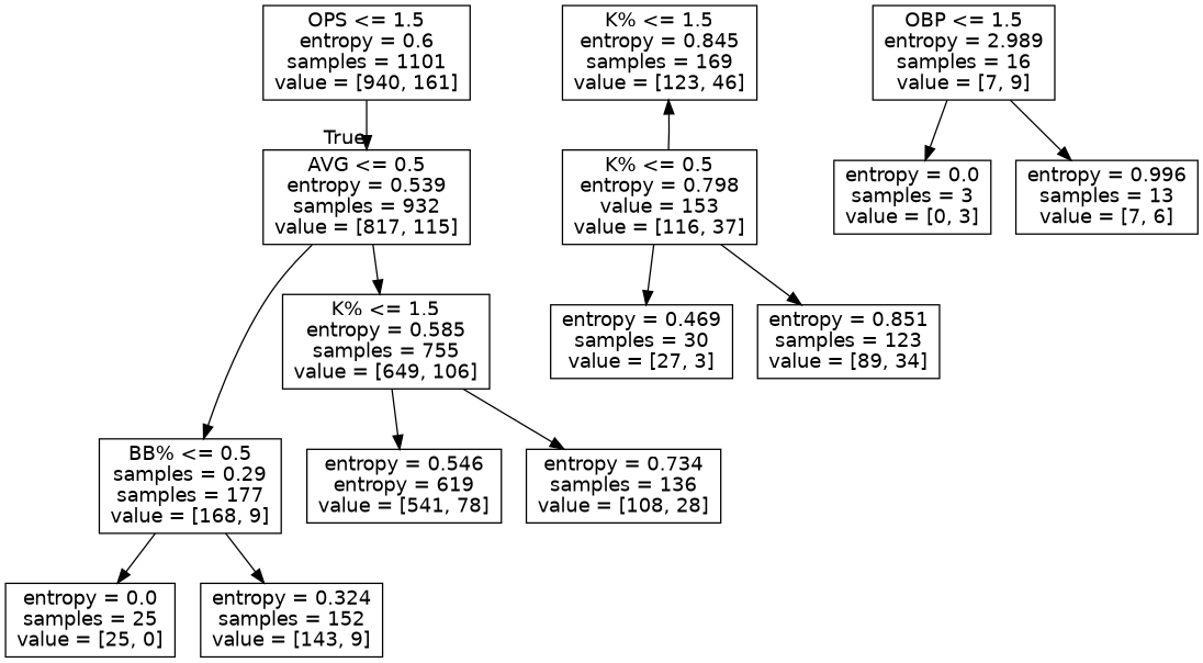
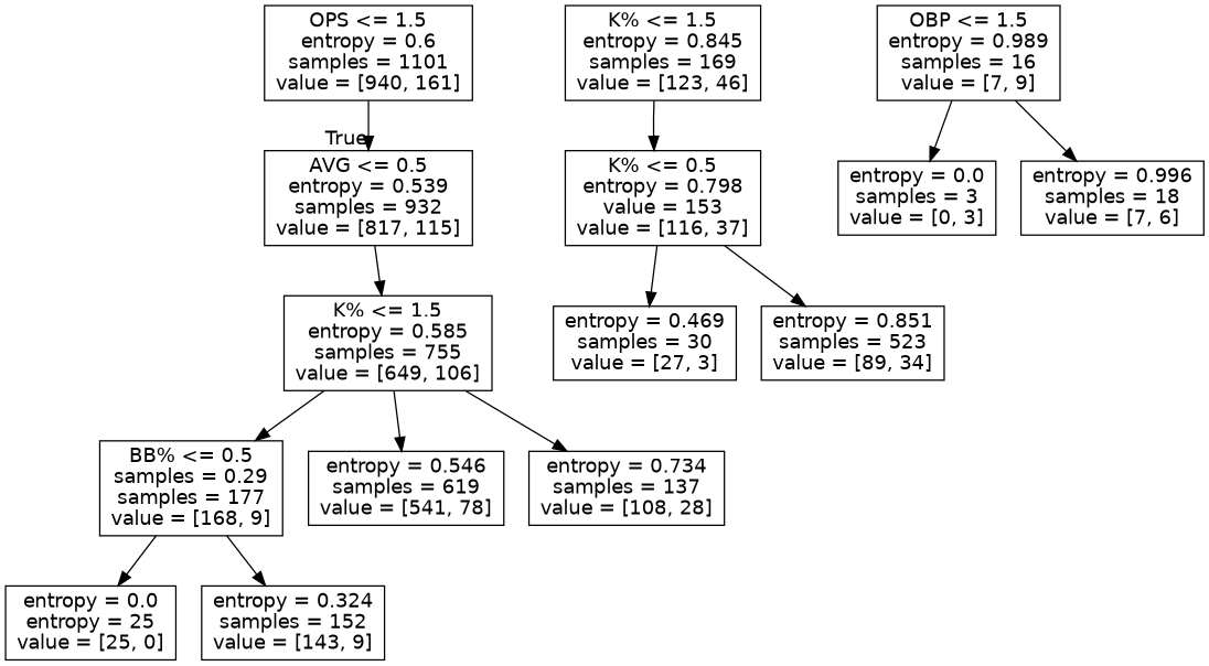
  digraph {
    fontname="DejaVu Sans"
    node [fontname="DejaVu Sans" shape=box]
    edge [fontname="DejaVu Sans"]
    n1 [label="OPS <= 1.5\nentropy = 0.6\nsamples = 1101\nvalue = [940, 161]"]
    n2 [label="AVG <= 0.5\nentropy = 0.539\nsamples = 932\nvalue = [817, 115]"]
    n3 [label="BB% <= 0.5\nsamples = 0.29\nsamples = 177\nvalue = [168, 9]"]
    n4 [label="K% <= 1.5\nentropy = 0.585\nsamples = 755\nvalue = [649, 106]"]
    n5 [label="K% <= 1.5\nentropy = 0.845\nsamples = 169\nvalue = [123, 46]"]
    n6 [label="K% <= 0.5\nentropy = 0.798\nvalue = 153\nvalue = [116, 37]"]
-   n7 [label="entropy = 0.0\nsamples = 25\nvalue = [25, 0]"]
+   n7 [label="entropy = 0.0\nentropy = 25\nvalue = [25, 0]"]
    n8 [label="entropy = 0.324\nsamples = 152\nvalue = [143, 9]"]
-   n9 [label="entropy = 0.546\nentropy = 619\nvalue = [541, 78]"]
-   n10 [label="entropy = 0.734\nsamples = 136\nvalue = [108, 28]"]
+   n9 [label="entropy = 0.546\nsamples = 619\nvalue = [541, 78]"]
+   n10 [label="entropy = 0.734\nsamples = 137\nvalue = [108, 28]"]
    n11 [label="entropy = 0.469\nsamples = 30\nvalue = [27, 3]"]
-   n12 [label="entropy = 0.851\nsamples = 123\nvalue = [89, 34]"]
-   n13 [label="OBP <= 1.5\nentropy = 2.989\nsamples = 16\nvalue = [7, 9]"]
+   n12 [label="entropy = 0.851\nsamples = 523\nvalue = [89, 34]"]
+   n13 [label="OBP <= 1.5\nentropy = 0.989\nsamples = 16\nvalue = [7, 9]"]
    n14 [label="entropy = 0.0\nsamples = 3\nvalue = [0, 3]"]
-   n15 [label="entropy = 0.996\nsamples = 13\nvalue = [7, 6]"]
+   n15 [label="entropy = 0.996\nsamples = 18\nvalue = [7, 6]"]
    n1 -> n2 [headlabel=True labelangle=45 labeldistance=2.5]
-   n2 -> n3
+   n4 -> n3
    n2 -> n4
    n3 -> n7
    n3 -> n8
    n4 -> n9
    n4 -> n10
-   n6 -> n5
+   n5 -> n6
    n6 -> n11
    n6 -> n12
    n13 -> n14
    n13 -> n15
  }
